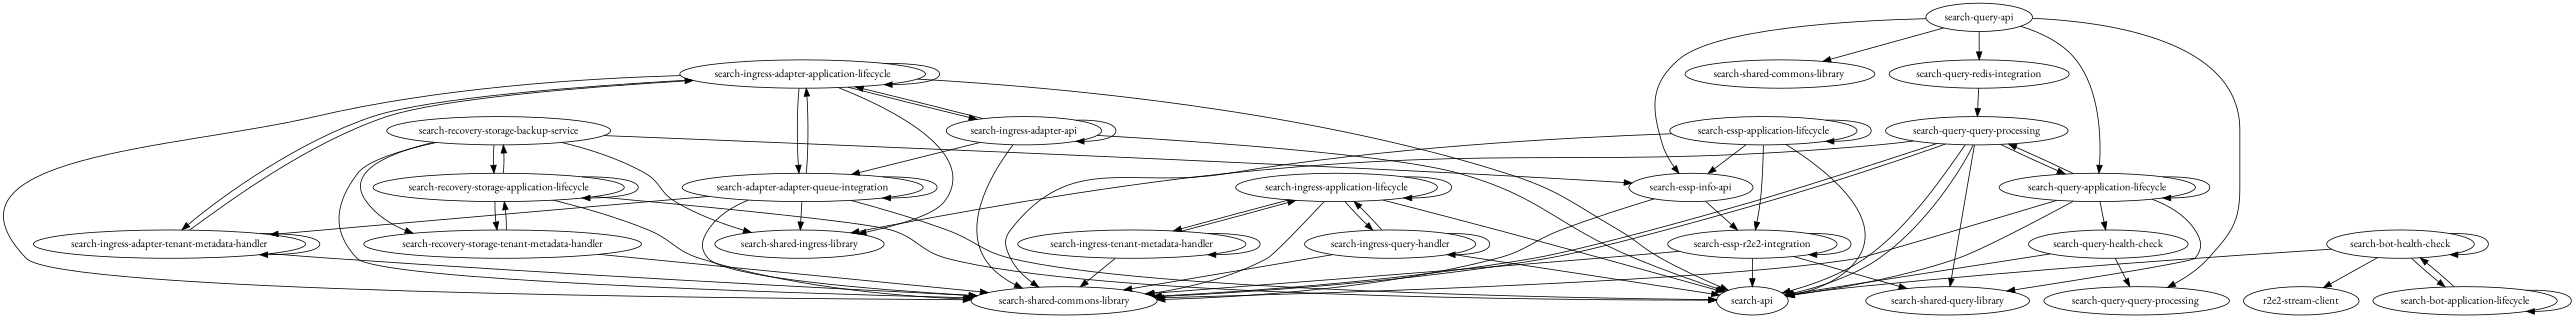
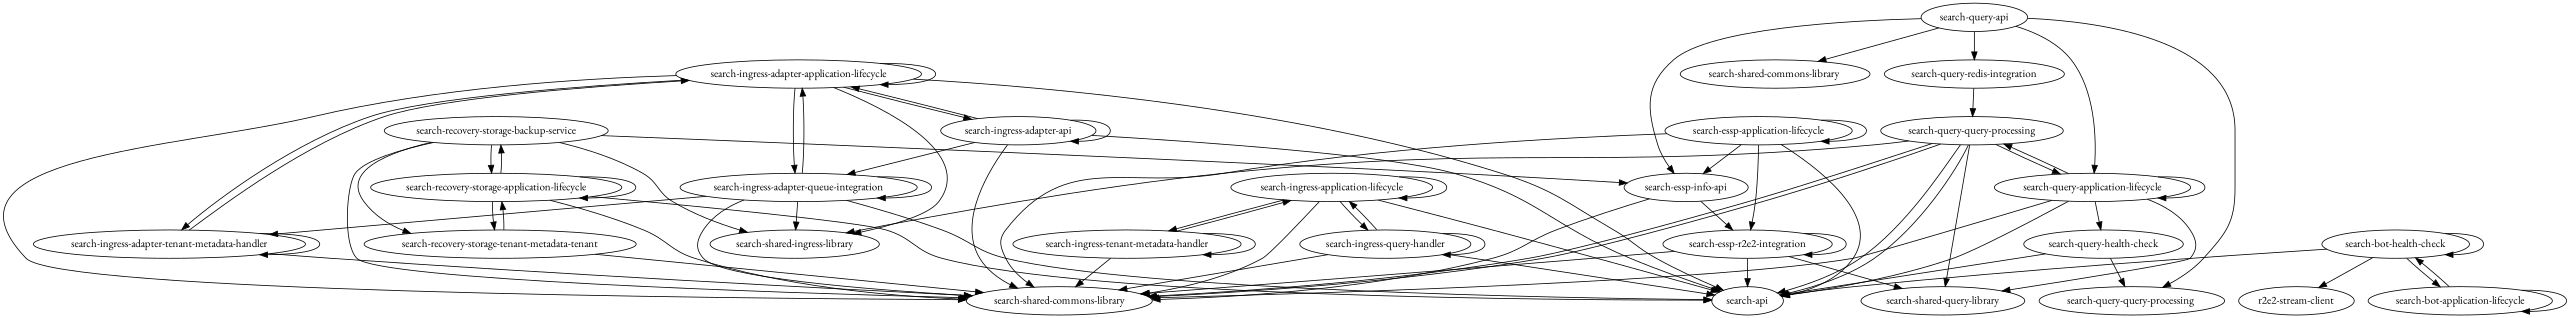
  digraph {
    fontname="EB Garamond"
    node [fontname="EB Garamond"]
    edge [fontname="EB Garamond"]
    "search-ingress-application-lifecycle"
    "search-ingress-query-handler"
    "search-ingress-tenant-metadata-handler"
    "search-shared-commons-library"
    "search-api"
    "search-ingress-adapter-application-lifecycle"
    "search-shared-ingress-library"
    "search-ingress-adapter-api"
-   "search-ingress-adapter-queue-integration" [label="search-adapter-adapter-queue-integration"]
+   "search-ingress-adapter-queue-integration"
    "search-ingress-adapter-tenant-metadata-handler"
    "search-query-application-lifecycle"
    "search-query-health-check"
    "search-query-query-processing"
    "search-shared-query-library"
    "search-query-query-processing "
    "search-query-redis-integration"
    "search-query-api"
    "search-shared-commons-library "
    "search-essp-info-api"
    "search-essp-application-lifecycle"
    "search-essp-r2e2-integration"
    "search-recovery-storage-application-lifecycle"
    "search-recovery-storage-backup-service"
-   "search-recovery-storage-tenant-metadata-handler"
+   "search-recovery-storage-tenant-metadata-handler" [label="search-recovery-storage-tenant-metadata-tenant"]
    "search-bot-application-lifecycle"
    "search-bot-health-check"
    "r2e2-stream-client"
    "search-ingress-application-lifecycle" -> "search-ingress-application-lifecycle"
    "search-ingress-application-lifecycle" -> "search-ingress-query-handler"
    "search-ingress-application-lifecycle" -> "search-ingress-tenant-metadata-handler"
    "search-ingress-application-lifecycle" -> "search-shared-commons-library"
    "search-ingress-application-lifecycle" -> "search-api"
    "search-ingress-query-handler" -> "search-ingress-application-lifecycle"
    "search-ingress-query-handler" -> "search-ingress-query-handler"
    "search-ingress-query-handler" -> "search-shared-commons-library"
    "search-ingress-query-handler" -> "search-api"
    "search-ingress-tenant-metadata-handler" -> "search-ingress-application-lifecycle"
    "search-ingress-tenant-metadata-handler" -> "search-ingress-tenant-metadata-handler"
    "search-ingress-tenant-metadata-handler" -> "search-shared-commons-library"
    "search-ingress-adapter-application-lifecycle" -> "search-shared-commons-library"
    "search-ingress-adapter-application-lifecycle" -> "search-api"
    "search-ingress-adapter-application-lifecycle" -> "search-ingress-adapter-application-lifecycle"
    "search-ingress-adapter-application-lifecycle" -> "search-shared-ingress-library"
    "search-ingress-adapter-application-lifecycle" -> "search-ingress-adapter-api"
    "search-ingress-adapter-application-lifecycle" -> "search-ingress-adapter-queue-integration"
    "search-ingress-adapter-application-lifecycle" -> "search-ingress-adapter-tenant-metadata-handler"
    "search-ingress-adapter-api" -> "search-shared-commons-library"
    "search-ingress-adapter-api" -> "search-api"
    "search-ingress-adapter-api" -> "search-ingress-adapter-application-lifecycle"
    "search-ingress-adapter-api" -> "search-ingress-adapter-api"
    "search-ingress-adapter-api" -> "search-ingress-adapter-queue-integration"
    "search-ingress-adapter-queue-integration" -> "search-shared-commons-library"
    "search-ingress-adapter-queue-integration" -> "search-api"
    "search-ingress-adapter-queue-integration" -> "search-ingress-adapter-application-lifecycle"
    "search-ingress-adapter-queue-integration" -> "search-shared-ingress-library"
    "search-ingress-adapter-queue-integration" -> "search-ingress-adapter-queue-integration"
    "search-ingress-adapter-queue-integration" -> "search-ingress-adapter-tenant-metadata-handler"
    "search-ingress-adapter-tenant-metadata-handler" -> "search-shared-commons-library"
    "search-ingress-adapter-tenant-metadata-handler" -> "search-ingress-adapter-application-lifecycle"
    "search-ingress-adapter-tenant-metadata-handler" -> "search-ingress-adapter-tenant-metadata-handler"
    "search-query-application-lifecycle" -> "search-shared-commons-library"
    "search-query-application-lifecycle" -> "search-api"
    "search-query-application-lifecycle" -> "search-query-application-lifecycle"
    "search-query-application-lifecycle" -> "search-query-health-check"
    "search-query-application-lifecycle" -> "search-query-query-processing"
    "search-query-application-lifecycle" -> "search-shared-query-library"
    "search-query-health-check" -> "search-api"
    "search-query-health-check" -> "search-query-query-processing "
    "search-query-query-processing" -> "search-shared-commons-library"
    "search-query-query-processing" -> "search-shared-commons-library"
    "search-query-query-processing" -> "search-api"
    "search-query-query-processing" -> "search-api"
    "search-query-query-processing" -> "search-shared-ingress-library"
    "search-query-query-processing" -> "search-query-application-lifecycle"
    "search-query-query-processing" -> "search-shared-query-library"
    "search-query-redis-integration" -> "search-query-query-processing"
    "search-query-api" -> "search-query-application-lifecycle"
    "search-query-api" -> "search-query-query-processing "
    "search-query-api" -> "search-query-redis-integration"
    "search-query-api" -> "search-shared-commons-library "
    "search-query-api" -> "search-essp-info-api"
    "search-essp-info-api" -> "search-shared-commons-library"
    "search-essp-info-api" -> "search-essp-r2e2-integration"
    "search-essp-application-lifecycle" -> "search-shared-commons-library"
    "search-essp-application-lifecycle" -> "search-api"
    "search-essp-application-lifecycle" -> "search-essp-info-api"
    "search-essp-application-lifecycle" -> "search-essp-application-lifecycle"
    "search-essp-application-lifecycle" -> "search-essp-r2e2-integration"
    "search-essp-r2e2-integration" -> "search-shared-commons-library"
    "search-essp-r2e2-integration" -> "search-api"
    "search-essp-r2e2-integration" -> "search-shared-query-library"
    "search-essp-r2e2-integration" -> "search-essp-r2e2-integration"
    "search-recovery-storage-application-lifecycle" -> "search-shared-commons-library"
    "search-recovery-storage-application-lifecycle" -> "search-api"
    "search-recovery-storage-application-lifecycle" -> "search-recovery-storage-application-lifecycle"
    "search-recovery-storage-application-lifecycle" -> "search-recovery-storage-backup-service"
    "search-recovery-storage-application-lifecycle" -> "search-recovery-storage-tenant-metadata-handler"
    "search-recovery-storage-backup-service" -> "search-shared-commons-library"
    "search-recovery-storage-backup-service" -> "search-shared-ingress-library"
    "search-recovery-storage-backup-service" -> "search-essp-info-api"
    "search-recovery-storage-backup-service" -> "search-recovery-storage-application-lifecycle"
    "search-recovery-storage-backup-service" -> "search-recovery-storage-tenant-metadata-handler"
    "search-recovery-storage-tenant-metadata-handler" -> "search-shared-commons-library"
    "search-recovery-storage-tenant-metadata-handler" -> "search-recovery-storage-application-lifecycle"
    "search-bot-application-lifecycle" -> "search-bot-application-lifecycle"
    "search-bot-application-lifecycle" -> "search-bot-health-check"
    "search-bot-health-check" -> "search-api"
    "search-bot-health-check" -> "search-bot-application-lifecycle"
    "search-bot-health-check" -> "search-bot-health-check"
    "search-bot-health-check" -> "r2e2-stream-client"
  }
